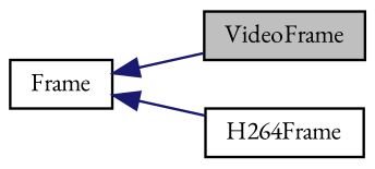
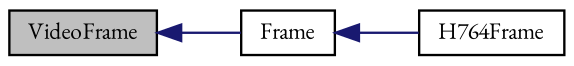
  digraph {
    fontname="EB Garamond"
    rankdir=LR
    node [color=black fillcolor=white fontname="EB Garamond" fontsize=10 shape=record style=filled]
    edge [color=midnightblue dir=back fontname="EB Garamond" fontsize=10 labelfontname=Helvetica labelfontsize=10 style=solid]
    n1 [fillcolor=grey75 fontcolor=black height=0.2 label=VideoFrame width=0.4]
-   n2 [height=0.2 label=H264Frame width=0.4]
+   n2 [height=0.2 label=H764Frame width=0.4]
    n3 [height=0.2 label=Frame width=0.4]
-   n3 -> n1
+   n1 -> n3
    n3 -> n2
  }
